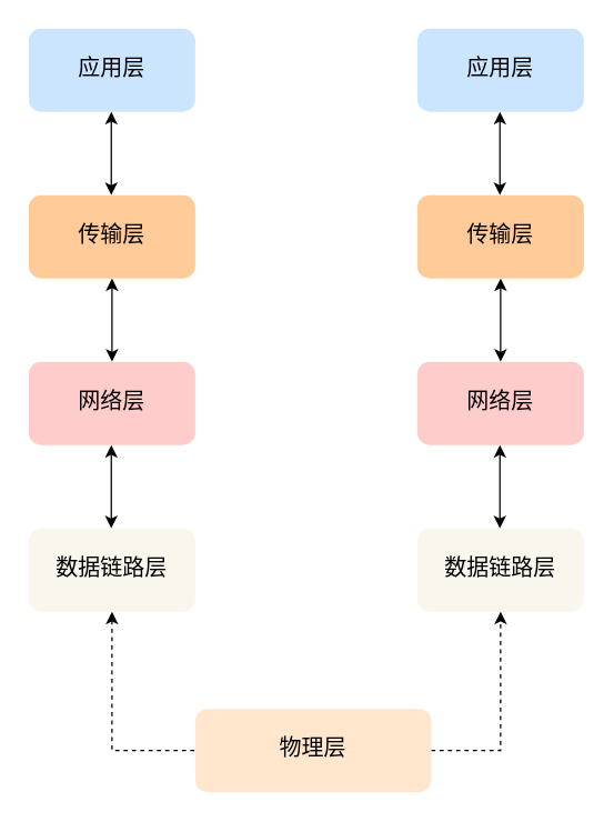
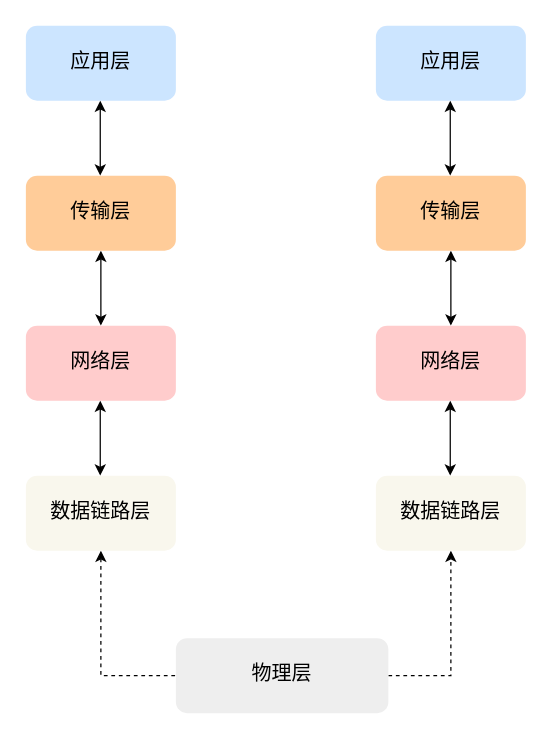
  <mxCell id="0" />
  <mxCell id="1" parent="0" />
  <mxCell id="2" style="edgeStyle=orthogonalEdgeStyle;rounded=0;orthogonalLoop=1;jettySize=auto;html=1;entryX=0;entryY=0.5;entryDx=0;entryDy=0;fontFamily=Courier New;fontSize=16;dashed=1;startArrow=classic;startFill=1;endArrow=none;endFill=0;exitX=0.5;exitY=1;exitDx=0;exitDy=0;" edge="1" parent="1" source="15" target="6"><mxGeometry relative="1" as="geometry"><mxPoint x="80" y="400" as="sourcePoint" /></mxGeometry></mxCell>
  <mxCell id="3" value="网络层" style="rounded=1;whiteSpace=wrap;html=1;fontSize=16;fontFamily=Courier New;fillColor=#ffcccc;strokeColor=none;" vertex="1" parent="1"><mxGeometry x="20" y="260" width="120" height="60" as="geometry" /></mxCell>
  <mxCell id="4" value="网络层" style="rounded=1;whiteSpace=wrap;html=1;fontSize=16;fontFamily=Courier New;fillColor=#ffcccc;strokeColor=none;" vertex="1" parent="1"><mxGeometry x="300" y="260" width="120" height="60" as="geometry" /></mxCell>
  <mxCell id="5" style="edgeStyle=orthogonalEdgeStyle;rounded=0;orthogonalLoop=1;jettySize=auto;html=1;entryX=0.5;entryY=1;entryDx=0;entryDy=0;fontFamily=Courier New;fontSize=16;exitX=1;exitY=0.5;exitDx=0;exitDy=0;dashed=1;" edge="1" parent="1" source="6" target="16"><mxGeometry relative="1" as="geometry"><mxPoint x="360" y="400" as="targetPoint" /></mxGeometry></mxCell>
- <mxCell id="6" value="物理层" style="rounded=1;whiteSpace=wrap;html=1;fontFamily=Courier New;fontSize=16;fillColor=#ffe6cc;strokeColor=none;" vertex="1" parent="1"><mxGeometry x="140" y="510" width="170" height="60" as="geometry" /></mxCell>
+ <mxCell id="6" value="物理层" style="rounded=1;whiteSpace=wrap;html=1;fontFamily=Courier New;fontSize=16;fillColor=#eeeeee;strokeColor=none;" vertex="1" parent="1"><mxGeometry x="140" y="510" width="170" height="60" as="geometry" /></mxCell>
  <mxCell id="7" style="edgeStyle=orthogonalEdgeStyle;rounded=0;orthogonalLoop=1;jettySize=auto;html=1;entryX=0.5;entryY=0;entryDx=0;entryDy=0;startArrow=classic;startFill=1;endArrow=classic;endFill=1;fontFamily=Courier New;fontSize=16;" edge="1" parent="1" source="8" target="3"><mxGeometry relative="1" as="geometry" /></mxCell>
  <mxCell id="8" value="传输层" style="rounded=1;whiteSpace=wrap;html=1;fontSize=16;fontFamily=Courier New;fillColor=#ffcc99;strokeColor=none;" vertex="1" parent="1"><mxGeometry x="20" y="140" width="120" height="60" as="geometry" /></mxCell>
  <mxCell id="9" style="edgeStyle=orthogonalEdgeStyle;rounded=0;orthogonalLoop=1;jettySize=auto;html=1;entryX=0.5;entryY=0;entryDx=0;entryDy=0;startArrow=classic;startFill=1;endArrow=classic;endFill=1;fontFamily=Courier New;fontSize=16;" edge="1" parent="1" source="10" target="4"><mxGeometry relative="1" as="geometry" /></mxCell>
  <mxCell id="10" value="传输层" style="rounded=1;whiteSpace=wrap;html=1;fontSize=16;fontFamily=Courier New;fillColor=#ffcc99;strokeColor=none;" vertex="1" parent="1"><mxGeometry x="300" y="140" width="120" height="60" as="geometry" /></mxCell>
  <mxCell id="11" value="应用层" style="rounded=1;whiteSpace=wrap;html=1;fontSize=16;fontFamily=Courier New;fillColor=#cce5ff;strokeColor=none;" vertex="1" parent="1"><mxGeometry x="20" y="20" width="120" height="60" as="geometry" /></mxCell>
  <mxCell id="12" value="应用层" style="rounded=1;whiteSpace=wrap;html=1;fontSize=16;fontFamily=Courier New;fillColor=#cce5ff;strokeColor=none;" vertex="1" parent="1"><mxGeometry x="300" y="20" width="120" height="60" as="geometry" /></mxCell>
  <mxCell id="13" style="edgeStyle=orthogonalEdgeStyle;rounded=0;orthogonalLoop=1;jettySize=auto;html=1;entryX=0.5;entryY=0;entryDx=0;entryDy=0;startArrow=classic;startFill=1;endArrow=classic;endFill=1;fontFamily=Courier New;fontSize=16;" edge="1" parent="1"><mxGeometry relative="1" as="geometry"><mxPoint x="79.5" y="80" as="sourcePoint" /><mxPoint x="79.5" y="140" as="targetPoint" /></mxGeometry></mxCell>
  <mxCell id="14" style="edgeStyle=orthogonalEdgeStyle;rounded=0;orthogonalLoop=1;jettySize=auto;html=1;entryX=0.5;entryY=0;entryDx=0;entryDy=0;startArrow=classic;startFill=1;endArrow=classic;endFill=1;fontFamily=Courier New;fontSize=16;" edge="1" parent="1"><mxGeometry relative="1" as="geometry"><mxPoint x="359.5" y="80" as="sourcePoint" /><mxPoint x="359.5" y="140" as="targetPoint" /></mxGeometry></mxCell>
  <mxCell id="15" value="数据链路层" style="rounded=1;whiteSpace=wrap;html=1;fontSize=16;fontFamily=Courier New;fillColor=#f9f7ed;strokeColor=none;" vertex="1" parent="1"><mxGeometry x="20" y="380" width="120" height="60" as="geometry" /></mxCell>
  <mxCell id="16" value="数据链路层" style="rounded=1;whiteSpace=wrap;html=1;fontSize=16;fontFamily=Courier New;fillColor=#f9f7ed;strokeColor=none;" vertex="1" parent="1"><mxGeometry x="300" y="380" width="120" height="60" as="geometry" /></mxCell>
  <mxCell id="17" style="edgeStyle=orthogonalEdgeStyle;rounded=0;orthogonalLoop=1;jettySize=auto;html=1;entryX=0.5;entryY=0;entryDx=0;entryDy=0;startArrow=classic;startFill=1;endArrow=classic;endFill=1;fontFamily=Courier New;fontSize=16;" edge="1" parent="1"><mxGeometry relative="1" as="geometry"><mxPoint x="79.5" y="320" as="sourcePoint" /><mxPoint x="79.5" y="380" as="targetPoint" /></mxGeometry></mxCell>
  <mxCell id="18" style="edgeStyle=orthogonalEdgeStyle;rounded=0;orthogonalLoop=1;jettySize=auto;html=1;entryX=0.5;entryY=0;entryDx=0;entryDy=0;startArrow=classic;startFill=1;endArrow=classic;endFill=1;fontFamily=Courier New;fontSize=16;" edge="1" parent="1"><mxGeometry relative="1" as="geometry"><mxPoint x="359.5" y="320" as="sourcePoint" /><mxPoint x="359.5" y="380" as="targetPoint" /></mxGeometry></mxCell>
